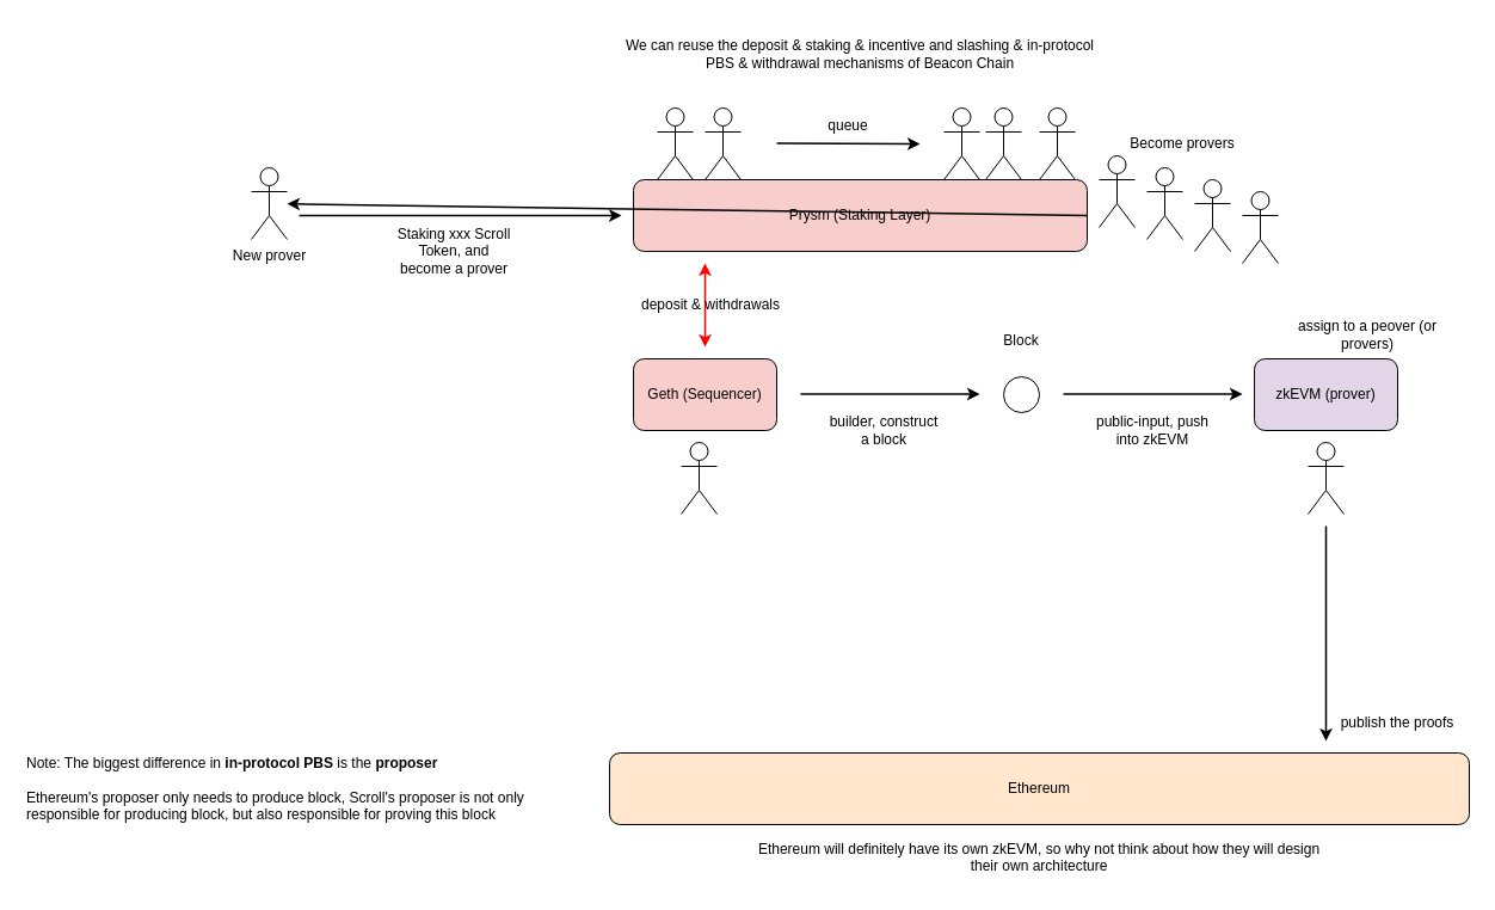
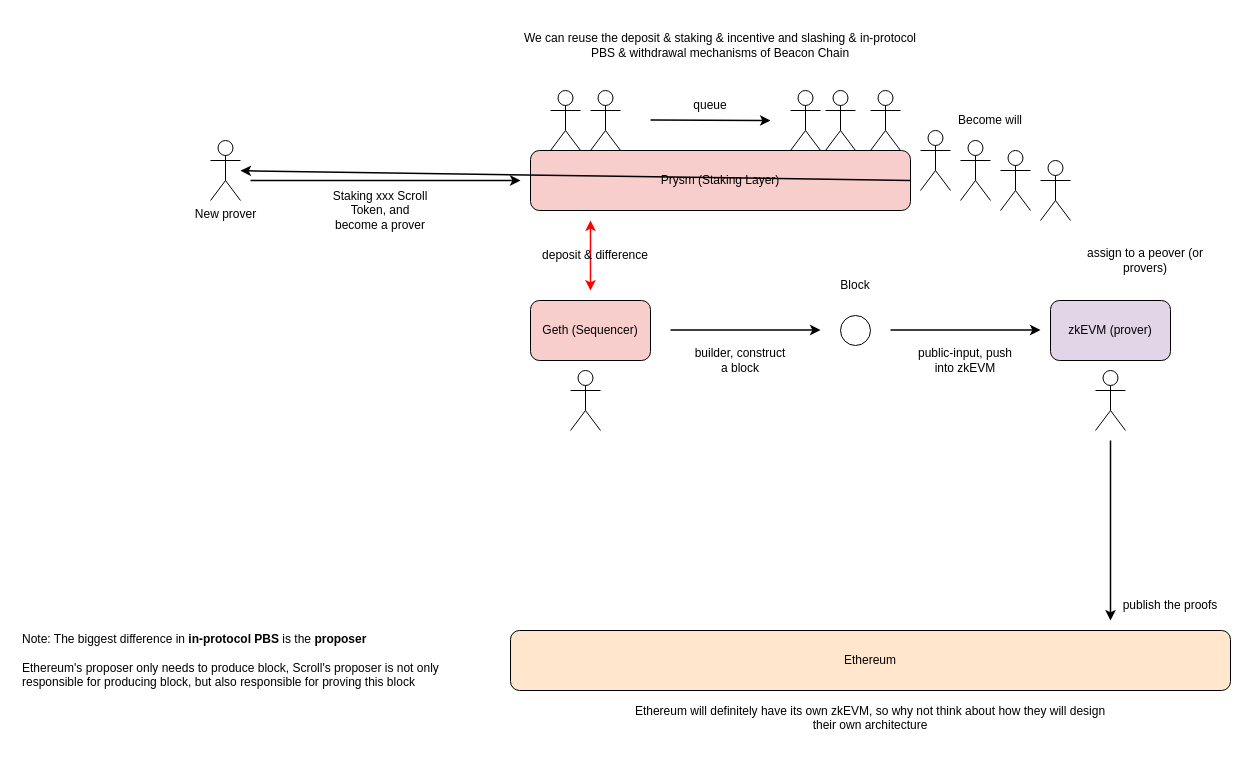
  <mxCell id="0" />
  <mxCell id="1" parent="0" />
  <mxCell id="2" value="Geth (Sequencer)" style="rounded=1;whiteSpace=wrap;html=1;fillColor=#f8cecc;" parent="1" vertex="1"><mxGeometry x="530" y="300" width="120" height="60" as="geometry" /></mxCell>
  <mxCell id="3" value="zkEVM (prover)" style="rounded=1;whiteSpace=wrap;html=1;fillColor=#e1d5e7;" parent="1" vertex="1"><mxGeometry x="1050" y="300" width="120" height="60" as="geometry" /></mxCell>
  <mxCell id="4" value="" style="shape=umlActor;verticalLabelPosition=bottom;verticalAlign=top;html=1;outlineConnect=0;" parent="1" vertex="1"><mxGeometry x="570" y="370" width="30" height="60" as="geometry" /></mxCell>
  <mxCell id="5" value="" style="shape=umlActor;verticalLabelPosition=bottom;verticalAlign=top;html=1;outlineConnect=0;" parent="1" vertex="1"><mxGeometry x="1095" y="370" width="30" height="60" as="geometry" /></mxCell>
  <mxCell id="6" value="" style="endArrow=classic;html=1;rounded=0;strokeWidth=1.5;" parent="1" edge="1"><mxGeometry width="50" height="50" relative="1" as="geometry"><mxPoint x="670" y="329.5" as="sourcePoint" /><mxPoint x="820" y="329.5" as="targetPoint" /></mxGeometry></mxCell>
  <mxCell id="7" value="" style="ellipse;whiteSpace=wrap;html=1;aspect=fixed;" parent="1" vertex="1"><mxGeometry x="840" y="315" width="30" height="30" as="geometry" /></mxCell>
  <mxCell id="8" value="builder, construct a block" style="text;html=1;strokeColor=none;fillColor=none;align=center;verticalAlign=middle;whiteSpace=wrap;rounded=0;" parent="1" vertex="1"><mxGeometry x="690" y="340" width="100" height="40" as="geometry" /></mxCell>
  <mxCell id="9" value="" style="endArrow=classic;html=1;rounded=0;strokeWidth=1.5;" parent="1" edge="1"><mxGeometry width="50" height="50" relative="1" as="geometry"><mxPoint x="890" y="329.5" as="sourcePoint" /><mxPoint x="1040" y="329.5" as="targetPoint" /></mxGeometry></mxCell>
  <mxCell id="10" value="public-input, push into zkEVM" style="text;html=1;strokeColor=none;fillColor=none;align=center;verticalAlign=middle;whiteSpace=wrap;rounded=0;" parent="1" vertex="1"><mxGeometry x="910" y="345" width="110" height="30" as="geometry" /></mxCell>
  <mxCell id="11" value="Block" style="text;html=1;strokeColor=none;fillColor=none;align=center;verticalAlign=middle;whiteSpace=wrap;rounded=0;" parent="1" vertex="1"><mxGeometry x="825" y="270" width="60" height="30" as="geometry" /></mxCell>
  <mxCell id="12" value="Prysm (Staking Layer)" style="rounded=1;whiteSpace=wrap;html=1;fillColor=#f8cecc;" parent="1" vertex="1"><mxGeometry x="530" y="150" width="380" height="60" as="geometry" /></mxCell>
  <mxCell id="13" value="" style="shape=umlActor;verticalLabelPosition=bottom;verticalAlign=top;html=1;outlineConnect=0;" parent="1" vertex="1"><mxGeometry x="550" y="90" width="30" height="60" as="geometry" /></mxCell>
  <mxCell id="14" value="" style="shape=umlActor;verticalLabelPosition=bottom;verticalAlign=top;html=1;outlineConnect=0;" parent="1" vertex="1"><mxGeometry x="590" y="90" width="30" height="60" as="geometry" /></mxCell>
  <mxCell id="15" value="" style="shape=umlActor;verticalLabelPosition=bottom;verticalAlign=top;html=1;outlineConnect=0;" parent="1" vertex="1"><mxGeometry x="790" y="90" width="30" height="60" as="geometry" /></mxCell>
  <mxCell id="16" value="" style="shape=umlActor;verticalLabelPosition=bottom;verticalAlign=top;html=1;outlineConnect=0;" parent="1" vertex="1"><mxGeometry x="825" y="90" width="30" height="60" as="geometry" /></mxCell>
  <mxCell id="17" value="" style="shape=umlActor;verticalLabelPosition=bottom;verticalAlign=top;html=1;outlineConnect=0;" parent="1" vertex="1"><mxGeometry x="870" y="90" width="30" height="60" as="geometry" /></mxCell>
  <mxCell id="18" value="" style="shape=umlActor;verticalLabelPosition=bottom;verticalAlign=top;html=1;outlineConnect=0;" parent="1" vertex="1"><mxGeometry x="920" y="130" width="30" height="60" as="geometry" /></mxCell>
  <mxCell id="19" value="" style="shape=umlActor;verticalLabelPosition=bottom;verticalAlign=top;html=1;outlineConnect=0;" parent="1" vertex="1"><mxGeometry x="960" y="140" width="30" height="60" as="geometry" /></mxCell>
  <mxCell id="20" value="" style="shape=umlActor;verticalLabelPosition=bottom;verticalAlign=top;html=1;outlineConnect=0;" parent="1" vertex="1"><mxGeometry x="1000" y="150" width="30" height="60" as="geometry" /></mxCell>
  <mxCell id="21" value="" style="shape=umlActor;verticalLabelPosition=bottom;verticalAlign=top;html=1;outlineConnect=0;" parent="1" vertex="1"><mxGeometry x="1040" y="160" width="30" height="60" as="geometry" /></mxCell>
  <mxCell id="22" value="Ethereum" style="rounded=1;whiteSpace=wrap;html=1;fillColor=#ffe6cc;" parent="1" vertex="1"><mxGeometry x="510" y="630" width="720" height="60" as="geometry" /></mxCell>
  <mxCell id="23" value="" style="endArrow=classic;html=1;rounded=0;strokeWidth=1.5;" parent="1" edge="1"><mxGeometry width="50" height="50" relative="1" as="geometry"><mxPoint x="1110" y="440" as="sourcePoint" /><mxPoint x="1110" y="620" as="targetPoint" /></mxGeometry></mxCell>
  <mxCell id="24" value="publish the proofs" style="text;html=1;strokeColor=none;fillColor=none;align=center;verticalAlign=middle;whiteSpace=wrap;rounded=0;" parent="1" vertex="1"><mxGeometry x="1110" y="590" width="120" height="30" as="geometry" /></mxCell>
  <mxCell id="25" value="New prover" style="shape=umlActor;verticalLabelPosition=bottom;verticalAlign=top;html=1;outlineConnect=0;" parent="1" vertex="1"><mxGeometry x="210" y="140" width="30" height="60" as="geometry" /></mxCell>
  <mxCell id="26" value="" style="endArrow=classic;html=1;rounded=0;strokeWidth=1.5;" parent="1" edge="1"><mxGeometry width="50" height="50" relative="1" as="geometry"><mxPoint x="250" y="180" as="sourcePoint" /><mxPoint x="520" y="180" as="targetPoint" /></mxGeometry></mxCell>
  <mxCell id="27" value="Staking xxx Scroll Token, and become a prover" style="text;html=1;strokeColor=none;fillColor=none;align=center;verticalAlign=middle;whiteSpace=wrap;rounded=0;" parent="1" vertex="1"><mxGeometry x="330" y="190" width="100" height="40" as="geometry" /></mxCell>
  <mxCell id="28" value="" style="endArrow=classic;html=1;rounded=0;strokeWidth=1.5;exitX=1;exitY=0.5;exitDx=0;exitDy=0;" parent="1" source="12" target="25" edge="1"><mxGeometry width="50" height="50" relative="1" as="geometry"><mxPoint x="990" y="230" as="sourcePoint" /><mxPoint x="1260" y="230" as="targetPoint" /></mxGeometry></mxCell>
- <mxCell id="29" value="Become provers" style="text;html=1;strokeColor=none;fillColor=none;align=center;verticalAlign=middle;whiteSpace=wrap;rounded=0;" parent="1" vertex="1"><mxGeometry x="940" y="100" width="100" height="40" as="geometry" /></mxCell>
+ <mxCell id="29" value="Become will" style="text;html=1;strokeColor=none;fillColor=none;align=center;verticalAlign=middle;whiteSpace=wrap;rounded=0;" parent="1" vertex="1"><mxGeometry x="940" y="100" width="100" height="40" as="geometry" /></mxCell>
  <mxCell id="30" value="" style="endArrow=classic;html=1;rounded=0;strokeWidth=1.5;" parent="1" edge="1"><mxGeometry width="50" height="50" relative="1" as="geometry"><mxPoint x="650" y="119.5" as="sourcePoint" /><mxPoint x="770" y="120" as="targetPoint" /></mxGeometry></mxCell>
  <mxCell id="31" value="queue" style="text;html=1;strokeColor=none;fillColor=none;align=center;verticalAlign=middle;whiteSpace=wrap;rounded=0;" parent="1" vertex="1"><mxGeometry x="680" y="90" width="60" height="30" as="geometry" /></mxCell>
  <mxCell id="32" value="" style="endArrow=classic;startArrow=classic;html=1;rounded=0;strokeWidth=1.5;fillColor=#f8cecc;strokeColor=#FF0000;" parent="1" edge="1"><mxGeometry width="50" height="50" relative="1" as="geometry"><mxPoint x="590" y="290" as="sourcePoint" /><mxPoint x="590" y="220" as="targetPoint" /></mxGeometry></mxCell>
- <mxCell id="33" value="deposit &amp;amp; withdrawals" style="text;html=1;strokeColor=none;fillColor=none;align=center;verticalAlign=middle;whiteSpace=wrap;rounded=0;" parent="1" vertex="1"><mxGeometry x="530" y="240" width="130" height="30" as="geometry" /></mxCell>
+ <mxCell id="33" value="deposit &amp;amp; difference" style="text;html=1;strokeColor=none;fillColor=none;align=center;verticalAlign=middle;whiteSpace=wrap;rounded=0;" parent="1" vertex="1"><mxGeometry x="530" y="240" width="130" height="30" as="geometry" /></mxCell>
  <mxCell id="34" value="We can reuse the deposit &amp;amp; staking &amp;amp; incentive and slashing &amp;amp; in-protocol PBS &amp;amp; withdrawal mechanisms of Beacon Chain" style="text;html=1;strokeColor=none;fillColor=none;align=center;verticalAlign=middle;whiteSpace=wrap;rounded=0;" parent="1" vertex="1"><mxGeometry x="510" y="20" width="420" height="50" as="geometry" /></mxCell>
  <mxCell id="35" value="&lt;div&gt;Ethereum will definitely have its own zkEVM, so why not think about how they will design their own architecture&lt;/div&gt;&lt;div&gt;&lt;br&gt;&lt;/div&gt;" style="text;html=1;strokeColor=none;fillColor=none;align=center;verticalAlign=middle;whiteSpace=wrap;rounded=0;" parent="1" vertex="1"><mxGeometry x="630" y="710" width="480" height="30" as="geometry" /></mxCell>
  <mxCell id="36" value="&lt;div&gt;Note: The biggest difference in &lt;b&gt;in-protocol PBS&lt;/b&gt; is the &lt;b&gt;proposer&lt;/b&gt;&lt;/div&gt;&lt;div&gt;&lt;span style=&quot;font-size: 12px;&quot;&gt;&lt;br&gt;&lt;/span&gt;&lt;/div&gt;&lt;div&gt;&lt;span style=&quot;font-size: 12px;&quot;&gt;Ethereum's proposer only needs to produce block, Scroll's proposer is not only responsible for producing block, but also responsible for proving this block&lt;/span&gt;&lt;/div&gt;" style="text;html=1;strokeColor=none;fillColor=none;align=left;verticalAlign=middle;whiteSpace=wrap;rounded=0;" parent="1" vertex="1"><mxGeometry x="20" y="630" width="420" height="60" as="geometry" /></mxCell>
- <mxCell id="37" value="assign to a peover (or provers)" style="text;html=1;strokeColor=none;fillColor=none;align=center;verticalAlign=middle;whiteSpace=wrap;rounded=0;" vertex="1" parent="1"><mxGeometry x="1070" y="260" width="150" height="40" as="geometry" /></mxCell>
+ <mxCell id="37" value="assign to a peover (or provers)" style="text;html=1;strokeColor=none;fillColor=none;align=center;verticalAlign=middle;whiteSpace=wrap;rounded=0;" vertex="1" parent="1"><mxGeometry x="1070" y="240" width="150" height="40" as="geometry" /></mxCell>
